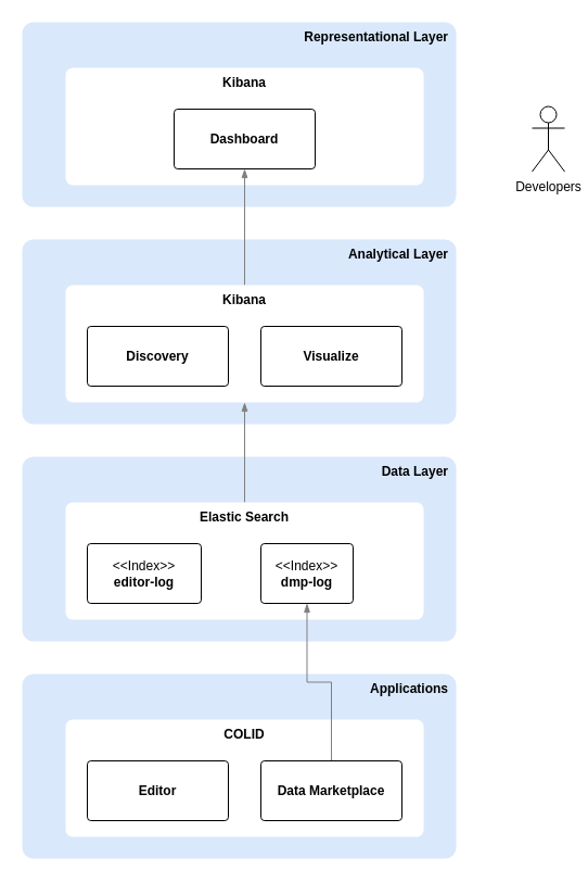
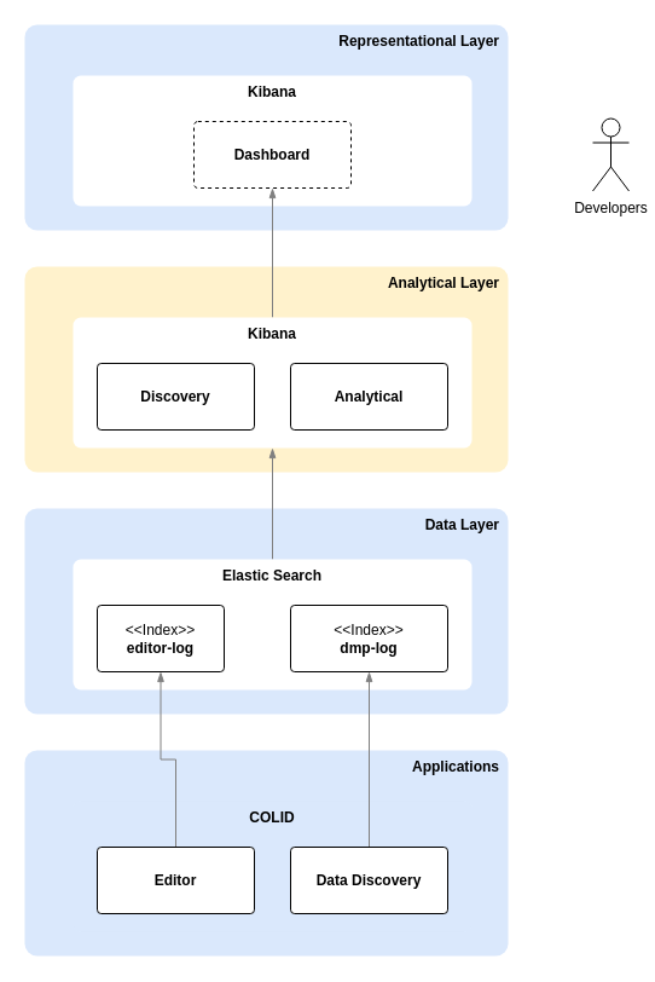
  <mxCell id="0" />
  <mxCell id="1" parent="0" />
  <mxCell id="2" value="&lt;b&gt;Representational Layer&lt;/b&gt;" style="rounded=1;whiteSpace=wrap;html=1;arcSize=6;align=right;verticalAlign=top;spacingRight=5;fillColor=#dae8fc;strokeColor=none;" vertex="1" parent="1"><mxGeometry x="20" y="20" width="400" height="170" as="geometry" /></mxCell>
  <mxCell id="3" value="Kibana" style="rounded=1;whiteSpace=wrap;html=1;arcSize=6;strokeColor=none;verticalAlign=top;fontStyle=1" vertex="1" parent="1"><mxGeometry x="60" y="62" width="330" height="108" as="geometry" /></mxCell>
- <mxCell id="4" value="Dashboard" style="rounded=1;whiteSpace=wrap;html=1;arcSize=6;strokeColor=#000000;verticalAlign=middle;fontStyle=1" vertex="1" parent="1"><mxGeometry x="160" y="100" width="130" height="55" as="geometry" /></mxCell>
- <mxCell id="5" value="&lt;b&gt;Analytical Layer&lt;/b&gt;" style="rounded=1;whiteSpace=wrap;html=1;arcSize=6;align=right;verticalAlign=top;spacingRight=5;fillColor=#dae8fc;strokeColor=none;" vertex="1" parent="1"><mxGeometry x="20" y="220" width="400" height="170" as="geometry" /></mxCell>
+ <mxCell id="4" value="Dashboard" style="rounded=1;whiteSpace=wrap;html=1;arcSize=6;strokeColor=#000000;verticalAlign=middle;fontStyle=1;dashed=1;" vertex="1" parent="1"><mxGeometry x="160" y="100" width="130" height="55" as="geometry" /></mxCell>
+ <mxCell id="5" value="&lt;b&gt;Analytical Layer&lt;/b&gt;" style="rounded=1;whiteSpace=wrap;html=1;arcSize=6;align=right;verticalAlign=top;spacingRight=5;fillColor=#fff2cc;strokeColor=none;" vertex="1" parent="1"><mxGeometry x="20" y="220" width="400" height="170" as="geometry" /></mxCell>
  <mxCell id="6" style="edgeStyle=orthogonalEdgeStyle;rounded=0;orthogonalLoop=1;jettySize=auto;html=1;exitX=0.5;exitY=0;exitDx=0;exitDy=0;endArrow=blockThin;endFill=1;strokeColor=#808080;" edge="1" parent="1" source="7" target="4"><mxGeometry relative="1" as="geometry" /></mxCell>
  <mxCell id="7" value="Kibana" style="rounded=1;whiteSpace=wrap;html=1;arcSize=6;strokeColor=none;verticalAlign=top;fontStyle=1" vertex="1" parent="1"><mxGeometry x="60" y="262" width="330" height="108" as="geometry" /></mxCell>
  <mxCell id="8" value="Discovery" style="rounded=1;whiteSpace=wrap;html=1;arcSize=6;strokeColor=#000000;verticalAlign=middle;fontStyle=1" vertex="1" parent="1"><mxGeometry x="80" y="300" width="130" height="55" as="geometry" /></mxCell>
- <mxCell id="9" value="Visualize" style="rounded=1;whiteSpace=wrap;html=1;arcSize=6;strokeColor=#000000;verticalAlign=middle;fontStyle=1" vertex="1" parent="1"><mxGeometry x="240" y="300" width="130" height="55" as="geometry" /></mxCell>
+ <mxCell id="9" value="Analytical" style="rounded=1;whiteSpace=wrap;html=1;arcSize=6;strokeColor=#000000;verticalAlign=middle;fontStyle=1" vertex="1" parent="1"><mxGeometry x="240" y="300" width="130" height="55" as="geometry" /></mxCell>
  <mxCell id="10" value="&lt;b&gt;Data Layer&lt;/b&gt;" style="rounded=1;whiteSpace=wrap;html=1;arcSize=6;align=right;verticalAlign=top;spacingRight=5;fillColor=#dae8fc;strokeColor=none;" vertex="1" parent="1"><mxGeometry x="20" y="420" width="400" height="170" as="geometry" /></mxCell>
  <mxCell id="11" style="edgeStyle=orthogonalEdgeStyle;rounded=0;orthogonalLoop=1;jettySize=auto;html=1;endArrow=blockThin;endFill=1;strokeColor=#808080;" edge="1" parent="1" source="12" target="7"><mxGeometry relative="1" as="geometry" /></mxCell>
  <mxCell id="12" value="Elastic Search" style="rounded=1;whiteSpace=wrap;html=1;arcSize=6;strokeColor=none;verticalAlign=top;fontStyle=1" vertex="1" parent="1"><mxGeometry x="60" y="462" width="330" height="108" as="geometry" /></mxCell>
  <mxCell id="13" value="&lt;span style=&quot;font-weight: normal&quot;&gt;&amp;lt;&amp;lt;Index&amp;gt;&amp;gt;&lt;/span&gt;&lt;br&gt;editor-log" style="rounded=1;whiteSpace=wrap;html=1;arcSize=6;strokeColor=#000000;verticalAlign=middle;fontStyle=1" vertex="1" parent="1"><mxGeometry x="80" y="500" width="105" height="55" as="geometry" /></mxCell>
- <mxCell id="14" value="&lt;span style=&quot;font-weight: normal&quot;&gt;&amp;lt;&amp;lt;Index&amp;gt;&amp;gt;&lt;/span&gt;&lt;br&gt;dmp-log" style="rounded=1;whiteSpace=wrap;html=1;arcSize=6;strokeColor=#000000;verticalAlign=middle;fontStyle=1" vertex="1" parent="1"><mxGeometry x="240" y="500" width="85" height="55" as="geometry" /></mxCell>
+ <mxCell id="14" value="&lt;span style=&quot;font-weight: normal&quot;&gt;&amp;lt;&amp;lt;Index&amp;gt;&amp;gt;&lt;/span&gt;&lt;br&gt;dmp-log" style="rounded=1;whiteSpace=wrap;html=1;arcSize=6;strokeColor=#000000;verticalAlign=middle;fontStyle=1" vertex="1" parent="1"><mxGeometry x="240" y="500" width="130" height="55" as="geometry" /></mxCell>
  <mxCell id="15" value="&lt;b&gt;Applications&lt;/b&gt;" style="rounded=1;whiteSpace=wrap;html=1;arcSize=6;align=right;verticalAlign=top;spacingRight=5;fillColor=#dae8fc;strokeColor=none;" vertex="1" parent="1"><mxGeometry x="20" y="620" width="400" height="170" as="geometry" /></mxCell>
- <mxCell id="16" value="COLID" style="rounded=1;whiteSpace=wrap;html=1;arcSize=6;strokeColor=none;verticalAlign=top;fontStyle=1" vertex="1" parent="1"><mxGeometry x="60" y="662" width="330" height="108" as="geometry" /></mxCell>
+ <mxCell id="16" value="COLID" style="rounded=1;whiteSpace=wrap;html=1;arcSize=6;strokeColor=none;verticalAlign=top;fontStyle=1;fillColor=#dae8fc;" vertex="1" parent="1"><mxGeometry x="60" y="662" width="330" height="108" as="geometry" /></mxCell>
+ <mxCell id="17" style="edgeStyle=orthogonalEdgeStyle;rounded=0;orthogonalLoop=1;jettySize=auto;html=1;exitX=0.5;exitY=0;exitDx=0;exitDy=0;entryX=0.5;entryY=1;entryDx=0;entryDy=0;endArrow=blockThin;endFill=1;strokeColor=#808080;" edge="1" parent="1" source="18" target="13"><mxGeometry relative="1" as="geometry" /></mxCell>
  <mxCell id="18" value="Editor" style="rounded=1;whiteSpace=wrap;html=1;arcSize=6;strokeColor=#000000;verticalAlign=middle;fontStyle=1" vertex="1" parent="1"><mxGeometry x="80" y="700" width="130" height="55" as="geometry" /></mxCell>
  <mxCell id="19" style="edgeStyle=orthogonalEdgeStyle;rounded=0;orthogonalLoop=1;jettySize=auto;html=1;exitX=0.5;exitY=0;exitDx=0;exitDy=0;entryX=0.5;entryY=1;entryDx=0;entryDy=0;endArrow=blockThin;endFill=1;strokeColor=#808080;" edge="1" parent="1" source="20" target="14"><mxGeometry relative="1" as="geometry" /></mxCell>
- <mxCell id="20" value="Data Marketplace" style="rounded=1;whiteSpace=wrap;html=1;arcSize=6;strokeColor=#000000;verticalAlign=middle;fontStyle=1" vertex="1" parent="1"><mxGeometry x="240" y="700" width="130" height="55" as="geometry" /></mxCell>
+ <mxCell id="20" value="Data Discovery" style="rounded=1;whiteSpace=wrap;html=1;arcSize=6;strokeColor=#000000;verticalAlign=middle;fontStyle=1" vertex="1" parent="1"><mxGeometry x="240" y="700" width="130" height="55" as="geometry" /></mxCell>
  <mxCell id="21" value="Developers" style="shape=umlActor;verticalLabelPosition=bottom;labelBackgroundColor=#ffffff;verticalAlign=top;html=1;outlineConnect=0;strokeColor=#000000;" vertex="1" parent="1"><mxGeometry x="490" y="97.5" width="30" height="60" as="geometry" /></mxCell>
